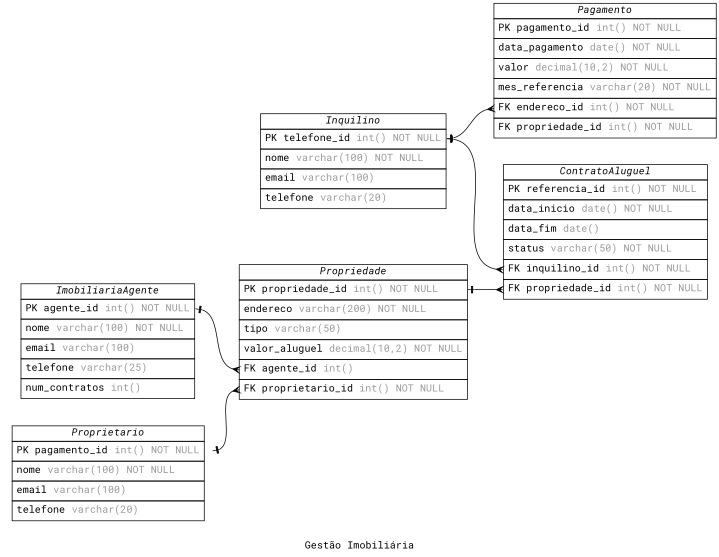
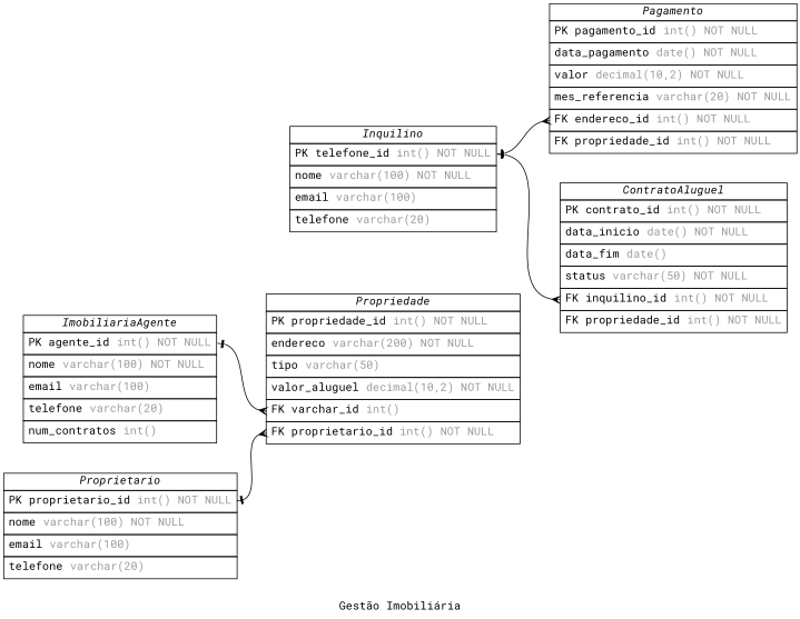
  digraph {
    concentrate=true
    fontname="Roboto Mono"
    label="Gestão Imobiliária"
    nodesep=0.5
    rankdir=LR
    splines=spline
    node [fontname="Roboto Mono" shape=plain]
    edge [arrowhead=ocrow arrowsize=0.9 arrowtail=noneotee dir=both fontname="Roboto Mono" fontsize=12 headport=inquilino_id labelangle=32 labeldistance=1.8 penwidth=1.0 tailport=inquilino_id]
-   n1 [label=<         <table border="0" cellborder="1" cellspacing="0" >         <tr><td><i>ImobiliariaAgente</i></td></tr>         <tr><td port="agente_id" align="left" cellpadding="5">PK agente_id <font color="grey60">int() NOT NULL</font></td></tr>         <tr><td port="nome" align="left" cellpadding="5">nome <font color="grey60">varchar(100) NOT NULL</font></td></tr>         <tr><td port="email" align="left" cellpadding="5">email <font color="grey60">varchar(100)</font></td></tr>         <tr><td port="telefone" align="left" cellpadding="5">telefone <font color="grey60">varchar(25)</font></td></tr>         <tr><td port="num_contratos" align="left" cellpadding="5">num_contratos <font color="grey60">int()</font></td></tr>     </table>>]
-   n2 [label=<         <table border="0" cellborder="1" cellspacing="0" >         <tr><td><i>Propriedade</i></td></tr>         <tr><td port="propriedade_id" align="left" cellpadding="5">PK propriedade_id <font color="grey60">int() NOT NULL</font></td></tr>         <tr><td port="endereco" align="left" cellpadding="5">endereco <font color="grey60">varchar(200) NOT NULL</font></td></tr>         <tr><td port="tipo" align="left" cellpadding="5">tipo <font color="grey60">varchar(50)</font></td></tr>         <tr><td port="valor_aluguel" align="left" cellpadding="5">valor_aluguel <font color="grey60">decimal(10,2) NOT NULL</font></td></tr>         <tr><td port="agente_id" align="left" cellpadding="5">FK agente_id <font color="grey60">int()</font></td></tr>         <tr><td port="proprietario_id" align="left" cellpadding="5">FK proprietario_id <font color="grey60">int() NOT NULL</font></td></tr>     </table>>]
-   n3 [label=<         <table border="0" cellborder="1" cellspacing="0" >         <tr><td><i>ContratoAluguel</i></td></tr>         <tr><td port="contrato_id" align="left" cellpadding="5">PK referencia_id <font color="grey60">int() NOT NULL</font></td></tr>         <tr><td port="data_inicio" align="left" cellpadding="5">data_inicio <font color="grey60">date() NOT NULL</font></td></tr>         <tr><td port="data_fim" align="left" cellpadding="5">data_fim <font color="grey60">date()</font></td></tr>         <tr><td port="status" align="left" cellpadding="5">status <font color="grey60">varchar(50) NOT NULL</font></td></tr>         <tr><td port="inquilino_id" align="left" cellpadding="5">FK inquilino_id <font color="grey60">int() NOT NULL</font></td></tr>         <tr><td port="propriedade_id" align="left" cellpadding="5">FK propriedade_id <font color="grey60">int() NOT NULL</font></td></tr>     </table>>]
-   n4 [label=<         <table border="0" cellborder="1" cellspacing="0" >         <tr><td><i>Proprietario</i></td></tr>         <tr><td port="proprietario_id" align="left" cellpadding="5">PK pagamento_id <font color="grey60">int() NOT NULL</font></td></tr>         <tr><td port="nome" align="left" cellpadding="5">nome <font color="grey60">varchar(100) NOT NULL</font></td></tr>         <tr><td port="email" align="left" cellpadding="5">email <font color="grey60">varchar(100)</font></td></tr>         <tr><td port="telefone" align="left" cellpadding="5">telefone <font color="grey60">varchar(20)</font></td></tr>     </table>>]
+   n1 [label=<         <table border="0" cellborder="1" cellspacing="0" >         <tr><td><i>ImobiliariaAgente</i></td></tr>         <tr><td port="agente_id" align="left" cellpadding="5">PK agente_id <font color="grey60">int() NOT NULL</font></td></tr>         <tr><td port="nome" align="left" cellpadding="5">nome <font color="grey60">varchar(100) NOT NULL</font></td></tr>         <tr><td port="email" align="left" cellpadding="5">email <font color="grey60">varchar(100)</font></td></tr>         <tr><td port="telefone" align="left" cellpadding="5">telefone <font color="grey60">varchar(20)</font></td></tr>         <tr><td port="num_contratos" align="left" cellpadding="5">num_contratos <font color="grey60">int()</font></td></tr>     </table>>]
+   n2 [label=<         <table border="0" cellborder="1" cellspacing="0" >         <tr><td><i>Propriedade</i></td></tr>         <tr><td port="propriedade_id" align="left" cellpadding="5">PK propriedade_id <font color="grey60">int() NOT NULL</font></td></tr>         <tr><td port="endereco" align="left" cellpadding="5">endereco <font color="grey60">varchar(200) NOT NULL</font></td></tr>         <tr><td port="tipo" align="left" cellpadding="5">tipo <font color="grey60">varchar(50)</font></td></tr>         <tr><td port="valor_aluguel" align="left" cellpadding="5">valor_aluguel <font color="grey60">decimal(10,2) NOT NULL</font></td></tr>         <tr><td port="agente_id" align="left" cellpadding="5">FK varchar_id <font color="grey60">int()</font></td></tr>         <tr><td port="proprietario_id" align="left" cellpadding="5">FK proprietario_id <font color="grey60">int() NOT NULL</font></td></tr>     </table>>]
+   n3 [label=<         <table border="0" cellborder="1" cellspacing="0" >         <tr><td><i>ContratoAluguel</i></td></tr>         <tr><td port="contrato_id" align="left" cellpadding="5">PK contrato_id <font color="grey60">int() NOT NULL</font></td></tr>         <tr><td port="data_inicio" align="left" cellpadding="5">data_inicio <font color="grey60">date() NOT NULL</font></td></tr>         <tr><td port="data_fim" align="left" cellpadding="5">data_fim <font color="grey60">date()</font></td></tr>         <tr><td port="status" align="left" cellpadding="5">status <font color="grey60">varchar(50) NOT NULL</font></td></tr>         <tr><td port="inquilino_id" align="left" cellpadding="5">FK inquilino_id <font color="grey60">int() NOT NULL</font></td></tr>         <tr><td port="propriedade_id" align="left" cellpadding="5">FK propriedade_id <font color="grey60">int() NOT NULL</font></td></tr>     </table>>]
+   n4 [label=<         <table border="0" cellborder="1" cellspacing="0" >         <tr><td><i>Proprietario</i></td></tr>         <tr><td port="proprietario_id" align="left" cellpadding="5">PK proprietario_id <font color="grey60">int() NOT NULL</font></td></tr>         <tr><td port="nome" align="left" cellpadding="5">nome <font color="grey60">varchar(100) NOT NULL</font></td></tr>         <tr><td port="email" align="left" cellpadding="5">email <font color="grey60">varchar(100)</font></td></tr>         <tr><td port="telefone" align="left" cellpadding="5">telefone <font color="grey60">varchar(20)</font></td></tr>     </table>>]
    n5 [label=<         <table border="0" cellborder="1" cellspacing="0" >         <tr><td><i>Inquilino</i></td></tr>         <tr><td port="inquilino_id" align="left" cellpadding="5">PK telefone_id <font color="grey60">int() NOT NULL</font></td></tr>         <tr><td port="nome" align="left" cellpadding="5">nome <font color="grey60">varchar(100) NOT NULL</font></td></tr>         <tr><td port="email" align="left" cellpadding="5">email <font color="grey60">varchar(100)</font></td></tr>         <tr><td port="telefone" align="left" cellpadding="5">telefone <font color="grey60">varchar(20)</font></td></tr>     </table>>]
    n6 [label=<         <table border="0" cellborder="1" cellspacing="0" >         <tr><td><i>Pagamento</i></td></tr>         <tr><td port="pagamento_id" align="left" cellpadding="5">PK pagamento_id <font color="grey60">int() NOT NULL</font></td></tr>         <tr><td port="data_pagamento" align="left" cellpadding="5">data_pagamento <font color="grey60">date() NOT NULL</font></td></tr>         <tr><td port="valor" align="left" cellpadding="5">valor <font color="grey60">decimal(10,2) NOT NULL</font></td></tr>         <tr><td port="mes_referencia" align="left" cellpadding="5">mes_referencia <font color="grey60">varchar(20) NOT NULL</font></td></tr>         <tr><td port="inquilino_id" align="left" cellpadding="5">FK endereco_id <font color="grey60">int() NOT NULL</font></td></tr>         <tr><td port="propriedade_id" align="left" cellpadding="5">FK propriedade_id <font color="grey60">int() NOT NULL</font></td></tr>     </table>>]
    n1 -> n2 [headport=agente_id tailport=agente_id]
-   n2 -> n3 [headport=propriedade_id tailport=propriedade_id]
    n4 -> n2 [headport=proprietario_id tailport=proprietario_id]
    n5 -> n3
    n5 -> n6
  }
